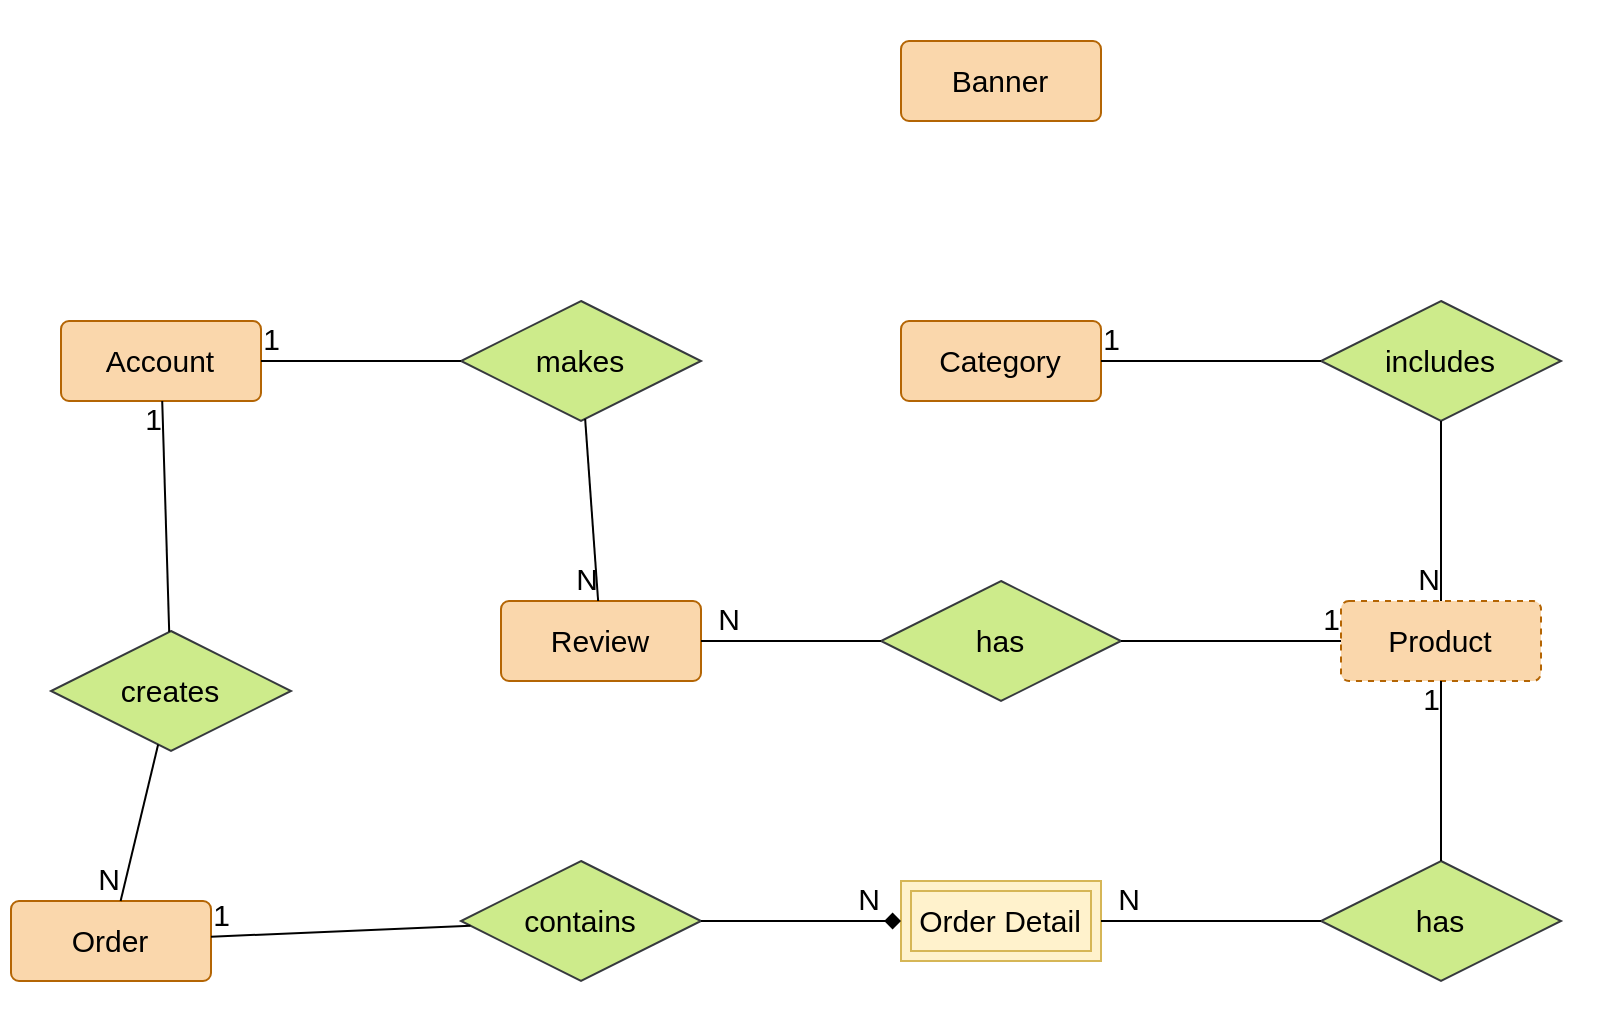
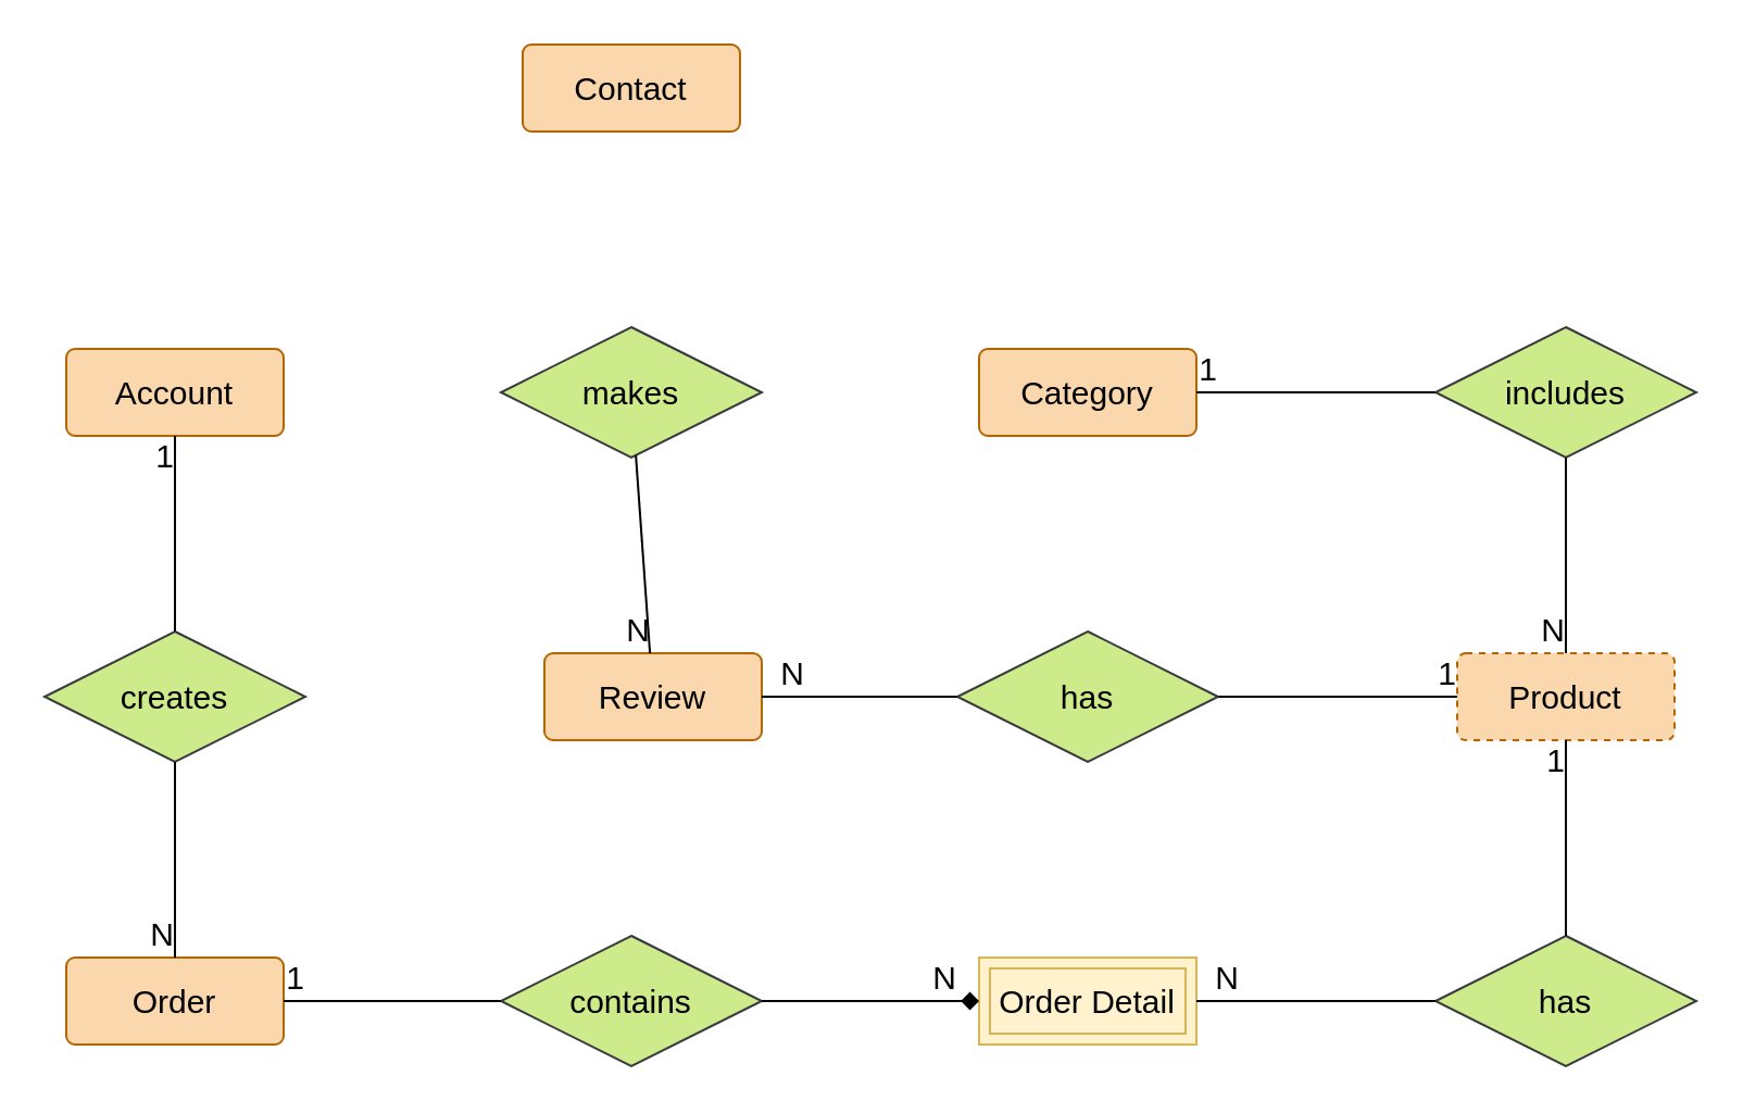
  <mxCell id="0" />
  <mxCell id="1" parent="0" />
  <mxCell id="2" value="Account" style="rounded=1;arcSize=10;whiteSpace=wrap;html=1;align=center;fontSize=15;fillColor=#fad7ac;strokeColor=#b46504;" parent="1" vertex="1"><mxGeometry x="30" y="160" width="100" height="40" as="geometry" /></mxCell>
  <mxCell id="3" value="Review" style="rounded=1;arcSize=10;whiteSpace=wrap;html=1;align=center;fontSize=15;fillColor=#fad7ac;strokeColor=#b46504;" parent="1" vertex="1"><mxGeometry x="250" y="300" width="100" height="40" as="geometry" /></mxCell>
- <mxCell id="4" value="Order" style="rounded=1;arcSize=10;whiteSpace=wrap;html=1;align=center;fontSize=15;fillColor=#fad7ac;strokeColor=#b46504;" parent="1" vertex="1"><mxGeometry x="5" y="450" width="100" height="40" as="geometry" /></mxCell>
+ <mxCell id="4" value="Order" style="rounded=1;arcSize=10;whiteSpace=wrap;html=1;align=center;fontSize=15;fillColor=#fad7ac;strokeColor=#b46504;" parent="1" vertex="1"><mxGeometry x="30" y="440" width="100" height="40" as="geometry" /></mxCell>
+ <mxCell id="5" value="Contact" style="rounded=1;arcSize=10;whiteSpace=wrap;html=1;align=center;fontSize=15;fillColor=#fad7ac;strokeColor=#b46504;" parent="1" vertex="1"><mxGeometry x="240" y="20" width="100" height="40" as="geometry" /></mxCell>
  <mxCell id="6" value="Product" style="rounded=1;arcSize=10;whiteSpace=wrap;html=1;align=center;fontSize=15;fillColor=#fad7ac;strokeColor=#b46504;dashed=1;" parent="1" vertex="1"><mxGeometry x="670" y="300" width="100" height="40" as="geometry" /></mxCell>
  <mxCell id="7" value="Category" style="rounded=1;arcSize=10;whiteSpace=wrap;html=1;align=center;fontSize=15;fillColor=#fad7ac;strokeColor=#b46504;" parent="1" vertex="1"><mxGeometry x="450" y="160" width="100" height="40" as="geometry" /></mxCell>
- <mxCell id="8" value="Banner" style="rounded=1;arcSize=10;whiteSpace=wrap;html=1;align=center;fontSize=15;fillColor=#fad7ac;strokeColor=#b46504;" parent="1" vertex="1"><mxGeometry x="450" y="20" width="100" height="40" as="geometry" /></mxCell>
  <mxCell id="9" value="makes" style="shape=rhombus;perimeter=rhombusPerimeter;whiteSpace=wrap;html=1;align=center;fontSize=15;fillColor=#cdeb8b;strokeColor=#36393d;" parent="1" vertex="1"><mxGeometry x="230" y="150" width="120" height="60" as="geometry" /></mxCell>
- <mxCell id="10" value="" style="endArrow=none;html=1;rounded=0;fontSize=15;" parent="1" source="9" target="2" edge="1"><mxGeometry relative="1" as="geometry"><mxPoint x="480" y="270" as="sourcePoint" /><mxPoint x="640" y="270" as="targetPoint" /></mxGeometry></mxCell>
- <mxCell id="11" value="1" style="resizable=0;html=1;align=right;verticalAlign=bottom;fontSize=15;" parent="10" connectable="0" vertex="1"><mxGeometry x="1" relative="1" as="geometry"><mxPoint x="10" as="offset" /></mxGeometry></mxCell>
  <mxCell id="12" value="" style="endArrow=none;html=1;rounded=0;fontSize=15;" parent="1" source="9" target="3" edge="1"><mxGeometry relative="1" as="geometry"><mxPoint x="560" y="270" as="sourcePoint" /><mxPoint x="720" y="270" as="targetPoint" /></mxGeometry></mxCell>
  <mxCell id="13" value="N" style="resizable=0;html=1;align=right;verticalAlign=bottom;fontSize=15;" parent="12" connectable="0" vertex="1"><mxGeometry x="1" relative="1" as="geometry"><mxPoint as="offset" /></mxGeometry></mxCell>
- <mxCell id="14" value="creates" style="shape=rhombus;perimeter=rhombusPerimeter;whiteSpace=wrap;html=1;align=center;fontSize=15;fillColor=#cdeb8b;strokeColor=#36393d;" parent="1" vertex="1"><mxGeometry x="25" y="315" width="120" height="60" as="geometry" /></mxCell>
+ <mxCell id="14" value="creates" style="shape=rhombus;perimeter=rhombusPerimeter;whiteSpace=wrap;html=1;align=center;fontSize=15;fillColor=#cdeb8b;strokeColor=#36393d;" parent="1" vertex="1"><mxGeometry x="20" y="290" width="120" height="60" as="geometry" /></mxCell>
  <mxCell id="15" value="" style="endArrow=none;html=1;rounded=0;fontSize=15;" parent="1" source="14" target="2" edge="1"><mxGeometry relative="1" as="geometry"><mxPoint x="210" y="360" as="sourcePoint" /><mxPoint x="370" y="360" as="targetPoint" /></mxGeometry></mxCell>
  <mxCell id="16" value="1" style="resizable=0;html=1;align=right;verticalAlign=bottom;direction=west;fontSize=15;" parent="15" connectable="0" vertex="1"><mxGeometry x="1" relative="1" as="geometry"><mxPoint y="20" as="offset" /></mxGeometry></mxCell>
  <mxCell id="17" value="" style="endArrow=none;html=1;rounded=0;fontSize=15;" parent="1" source="14" target="4" edge="1"><mxGeometry relative="1" as="geometry"><mxPoint x="330" y="430" as="sourcePoint" /><mxPoint x="490" y="430" as="targetPoint" /></mxGeometry></mxCell>
  <mxCell id="18" value="N" style="resizable=0;html=1;align=right;verticalAlign=bottom;fontSize=15;" parent="17" connectable="0" vertex="1"><mxGeometry x="1" relative="1" as="geometry" /></mxCell>
  <mxCell id="19" value="Order Detail" style="shape=ext;margin=3;double=1;whiteSpace=wrap;html=1;align=center;fontSize=15;fillColor=#fff2cc;strokeColor=#d6b656;" parent="1" vertex="1"><mxGeometry x="450" y="440" width="100" height="40" as="geometry" /></mxCell>
  <mxCell id="20" value="contains" style="shape=rhombus;perimeter=rhombusPerimeter;whiteSpace=wrap;html=1;align=center;fontSize=15;fillColor=#cdeb8b;strokeColor=#36393d;" parent="1" vertex="1"><mxGeometry x="230" y="430" width="120" height="60" as="geometry" /></mxCell>
  <mxCell id="21" value="" style="endArrow=none;html=1;rounded=0;fontSize=15;" parent="1" source="20" target="4" edge="1"><mxGeometry relative="1" as="geometry"><mxPoint x="620" y="310" as="sourcePoint" /><mxPoint x="780" y="310" as="targetPoint" /></mxGeometry></mxCell>
  <mxCell id="22" value="1" style="resizable=0;html=1;align=right;verticalAlign=bottom;fontSize=15;" parent="21" connectable="0" vertex="1"><mxGeometry x="1" relative="1" as="geometry"><mxPoint x="10" as="offset" /></mxGeometry></mxCell>
  <mxCell id="23" value="" style="endArrow=diamond;html=1;rounded=0;fontSize=15;" parent="1" source="20" target="19" edge="1"><mxGeometry relative="1" as="geometry"><mxPoint x="670" y="320" as="sourcePoint" /><mxPoint x="830" y="320" as="targetPoint" /></mxGeometry></mxCell>
  <mxCell id="24" value="N" style="resizable=0;html=1;align=right;verticalAlign=bottom;fontSize=15;" parent="23" connectable="0" vertex="1"><mxGeometry x="1" relative="1" as="geometry"><mxPoint x="-10" as="offset" /></mxGeometry></mxCell>
  <mxCell id="25" value="has" style="shape=rhombus;perimeter=rhombusPerimeter;whiteSpace=wrap;html=1;align=center;fontSize=15;fillColor=#cdeb8b;strokeColor=#36393d;" parent="1" vertex="1"><mxGeometry x="660" y="430" width="120" height="60" as="geometry" /></mxCell>
  <mxCell id="26" value="" style="endArrow=none;html=1;rounded=0;fontSize=15;" parent="1" source="25" target="6" edge="1"><mxGeometry relative="1" as="geometry"><mxPoint x="760" y="240" as="sourcePoint" /><mxPoint x="920" y="240" as="targetPoint" /></mxGeometry></mxCell>
  <mxCell id="27" value="1" style="resizable=0;html=1;align=right;verticalAlign=bottom;fontSize=15;" parent="26" connectable="0" vertex="1"><mxGeometry x="1" relative="1" as="geometry"><mxPoint y="20" as="offset" /></mxGeometry></mxCell>
  <mxCell id="28" value="" style="endArrow=none;html=1;rounded=0;fontSize=15;" parent="1" source="25" target="19" edge="1"><mxGeometry relative="1" as="geometry"><mxPoint x="670" y="280" as="sourcePoint" /><mxPoint x="830" y="280" as="targetPoint" /></mxGeometry></mxCell>
  <mxCell id="29" value="N" style="resizable=0;html=1;align=right;verticalAlign=bottom;fontSize=15;" parent="28" connectable="0" vertex="1"><mxGeometry x="1" relative="1" as="geometry"><mxPoint x="20" as="offset" /></mxGeometry></mxCell>
  <mxCell id="30" value="has" style="shape=rhombus;perimeter=rhombusPerimeter;whiteSpace=wrap;html=1;align=center;fontSize=15;fillColor=#cdeb8b;strokeColor=#36393d;" parent="1" vertex="1"><mxGeometry x="440" y="290" width="120" height="60" as="geometry" /></mxCell>
  <mxCell id="31" value="" style="endArrow=none;html=1;rounded=0;fontSize=15;" parent="1" source="30" target="6" edge="1"><mxGeometry relative="1" as="geometry"><mxPoint x="700" y="240" as="sourcePoint" /><mxPoint y="240" as="targetPoint" x="860" /></mxGeometry></mxCell>
  <mxCell id="32" value="1" style="resizable=0;html=1;align=right;verticalAlign=bottom;fontSize=15;" parent="31" connectable="0" vertex="1"><mxGeometry x="1" relative="1" as="geometry" /></mxCell>
  <mxCell id="33" value="" style="endArrow=none;html=1;rounded=0;fontSize=15;" parent="1" source="30" target="3" edge="1"><mxGeometry relative="1" as="geometry"><mxPoint x="700" y="240" as="sourcePoint" /><mxPoint y="240" as="targetPoint" x="860" /></mxGeometry></mxCell>
  <mxCell id="34" value="N" style="resizable=0;html=1;align=right;verticalAlign=bottom;fontSize=15;" parent="33" connectable="0" vertex="1"><mxGeometry x="1" relative="1" as="geometry"><mxPoint x="20" as="offset" /></mxGeometry></mxCell>
  <mxCell id="35" value="includes" style="shape=rhombus;perimeter=rhombusPerimeter;whiteSpace=wrap;html=1;align=center;fontSize=15;fillColor=#cdeb8b;strokeColor=#36393d;" parent="1" vertex="1"><mxGeometry x="660" y="150" width="120" height="60" as="geometry" /></mxCell>
  <mxCell id="36" value="" style="endArrow=none;html=1;rounded=0;fontSize=15;" parent="1" source="35" target="7" edge="1"><mxGeometry relative="1" as="geometry"><mxPoint x="1090" y="360" as="sourcePoint" /><mxPoint x="1250" y="360" as="targetPoint" /></mxGeometry></mxCell>
  <mxCell id="37" value="1" style="resizable=0;html=1;align=right;verticalAlign=bottom;fontSize=15;" parent="36" connectable="0" vertex="1"><mxGeometry x="1" relative="1" as="geometry"><mxPoint x="10" as="offset" /></mxGeometry></mxCell>
  <mxCell id="38" value="" style="endArrow=none;html=1;rounded=0;fontSize=15;" parent="1" source="35" target="6" edge="1"><mxGeometry relative="1" as="geometry"><mxPoint x="1100" y="40" as="sourcePoint" /><mxPoint x="1260" y="40" as="targetPoint" /></mxGeometry></mxCell>
  <mxCell id="39" value="N" style="resizable=0;html=1;align=right;verticalAlign=bottom;fontSize=15;" parent="38" connectable="0" vertex="1"><mxGeometry x="1" relative="1" as="geometry" /></mxCell>
